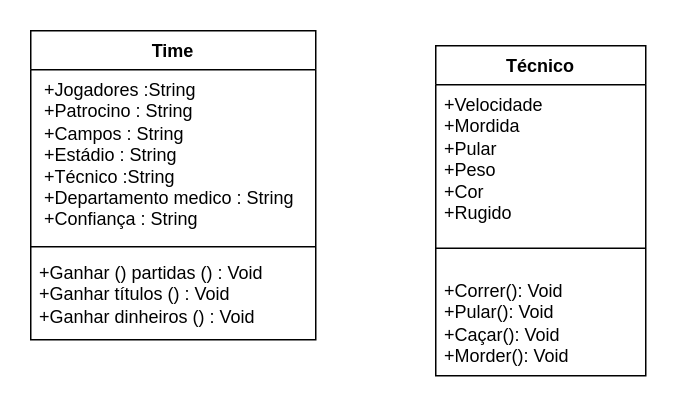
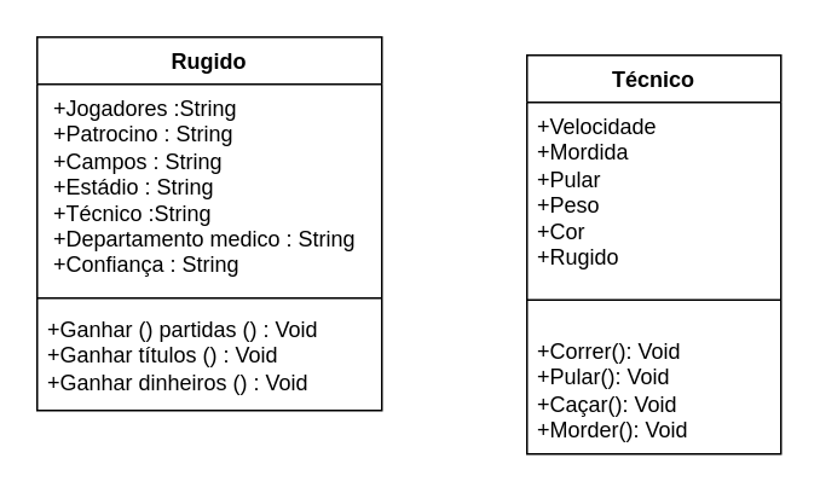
  <mxCell id="0" />
  <mxCell id="1" parent="0" />
- <mxCell id="2" value="&lt;font style=&quot;vertical-align: inherit;&quot;&gt;&lt;font style=&quot;vertical-align: inherit;&quot;&gt;Time&lt;/font&gt;&lt;/font&gt;" style="swimlane;fontStyle=1;align=center;verticalAlign=top;childLayout=stackLayout;horizontal=1;startSize=26;horizontalStack=0;resizeParent=1;resizeParentMax=0;resizeLast=0;collapsible=1;marginBottom=0;whiteSpace=wrap;html=1;" parent="1" vertex="1"><mxGeometry x="20" y="20" width="190" height="206" as="geometry" /></mxCell>
+ <mxCell id="2" value="&lt;font style=&quot;vertical-align: inherit;&quot;&gt;&lt;font style=&quot;vertical-align: inherit;&quot;&gt;Rugido&lt;/font&gt;&lt;/font&gt;" style="swimlane;fontStyle=1;align=center;verticalAlign=top;childLayout=stackLayout;horizontal=1;startSize=26;horizontalStack=0;resizeParent=1;resizeParentMax=0;resizeLast=0;collapsible=1;marginBottom=0;whiteSpace=wrap;html=1;" parent="1" vertex="1"><mxGeometry x="20" y="20" width="190" height="206" as="geometry" /></mxCell>
  <mxCell id="3" value="&lt;font style=&quot;vertical-align: inherit;&quot;&gt;&lt;font style=&quot;vertical-align: inherit;&quot;&gt;&lt;font style=&quot;vertical-align: inherit;&quot;&gt;&lt;font style=&quot;vertical-align: inherit;&quot;&gt;&lt;font style=&quot;vertical-align: inherit;&quot;&gt;&lt;font style=&quot;vertical-align: inherit;&quot;&gt;&amp;nbsp;+Jogadores :String&lt;/font&gt;&lt;/font&gt;&lt;br&gt;&lt;/font&gt;&lt;/font&gt;&lt;font style=&quot;vertical-align: inherit;&quot;&gt;&lt;font style=&quot;vertical-align: inherit;&quot;&gt;&amp;nbsp;+Patrocino : String&lt;br&gt;&lt;/font&gt;&lt;/font&gt;&lt;font style=&quot;vertical-align: inherit;&quot;&gt;&lt;font style=&quot;vertical-align: inherit;&quot;&gt;&amp;nbsp;+Campos : String&amp;nbsp;&lt;br&gt;&lt;/font&gt;&lt;/font&gt;&lt;font style=&quot;vertical-align: inherit;&quot;&gt;&lt;font style=&quot;vertical-align: inherit;&quot;&gt;&amp;nbsp;+Estádio : String&lt;br&gt;&lt;/font&gt;&lt;/font&gt;&amp;nbsp;+Técnico :String&lt;br&gt;&amp;nbsp;+Departamento medico : String&lt;br&gt;&amp;nbsp;+Confiança : String&lt;br&gt;&lt;/font&gt;&lt;/font&gt;" style="text;strokeColor=none;fillColor=none;align=left;verticalAlign=top;spacingLeft=4;spacingRight=4;overflow=hidden;rotatable=0;points=[[0,0.5],[1,0.5]];portConstraint=eastwest;whiteSpace=wrap;html=1;" parent="2" vertex="1"><mxGeometry y="26" width="190" height="114" as="geometry" /></mxCell>
  <mxCell id="4" value="" style="line;strokeWidth=1;fillColor=none;align=left;verticalAlign=middle;spacingTop=-1;spacingLeft=3;spacingRight=3;rotatable=0;labelPosition=right;points=[];portConstraint=eastwest;strokeColor=inherit;" parent="2" vertex="1"><mxGeometry y="140" width="190" height="8" as="geometry" /></mxCell>
  <mxCell id="5" value="&lt;font style=&quot;vertical-align: inherit;&quot;&gt;&lt;font style=&quot;vertical-align: inherit;&quot;&gt;+Ganhar () partidas () : Void&lt;br&gt;+Ganhar títulos () : Void&lt;br&gt;+Ganhar dinheiros () : Void&lt;br&gt;&lt;/font&gt;&lt;/font&gt;" style="text;strokeColor=none;fillColor=none;align=left;verticalAlign=top;spacingLeft=4;spacingRight=4;overflow=hidden;rotatable=0;points=[[0,0.5],[1,0.5]];portConstraint=eastwest;whiteSpace=wrap;html=1;" parent="2" vertex="1"><mxGeometry y="148" width="190" height="58" as="geometry" /></mxCell>
  <mxCell id="6" value="Técnico" style="swimlane;fontStyle=1;align=center;verticalAlign=top;childLayout=stackLayout;horizontal=1;startSize=26;horizontalStack=0;resizeParent=1;resizeParentMax=0;resizeLast=0;collapsible=1;marginBottom=0;whiteSpace=wrap;html=1;" vertex="1" parent="1"><mxGeometry x="290" y="30" width="140" height="220" as="geometry" /></mxCell>
  <mxCell id="7" value="+Velocidade&lt;br&gt;+Mordida&lt;br&gt;+Pular&lt;br&gt;+Peso&lt;br&gt;+Cor&lt;br&gt;+Rugido" style="text;align=left;verticalAlign=top;spacingLeft=4;spacingRight=4;overflow=hidden;rotatable=0;points=[[0,0.5],[1,0.5]];portConstraint=eastwest;whiteSpace=wrap;html=1;strokeWidth=5;" vertex="1" parent="6"><mxGeometry y="26" width="140" height="94" as="geometry" /></mxCell>
  <mxCell id="8" value="" style="line;strokeWidth=1;fillColor=none;align=left;verticalAlign=middle;spacingTop=-1;spacingLeft=3;spacingRight=3;rotatable=0;labelPosition=right;points=[];portConstraint=eastwest;strokeColor=inherit;" vertex="1" parent="6"><mxGeometry y="120" width="140" height="30" as="geometry" /></mxCell>
  <mxCell id="9" value="&lt;font style=&quot;vertical-align: inherit;&quot;&gt;&lt;font style=&quot;vertical-align: inherit;&quot;&gt;+Correr(): Void&lt;br&gt;+Pular(): Void&lt;br&gt;+Caçar(): Void&lt;br&gt;+Morder(): Void&lt;br&gt;&lt;/font&gt;&lt;/font&gt;" style="text;strokeColor=none;fillColor=none;align=left;verticalAlign=top;spacingLeft=4;spacingRight=4;overflow=hidden;rotatable=0;points=[[0,0.5],[1,0.5]];portConstraint=eastwest;whiteSpace=wrap;html=1;strokeWidth=1;" vertex="1" parent="6"><mxGeometry y="150" width="140" height="70" as="geometry" /></mxCell>
